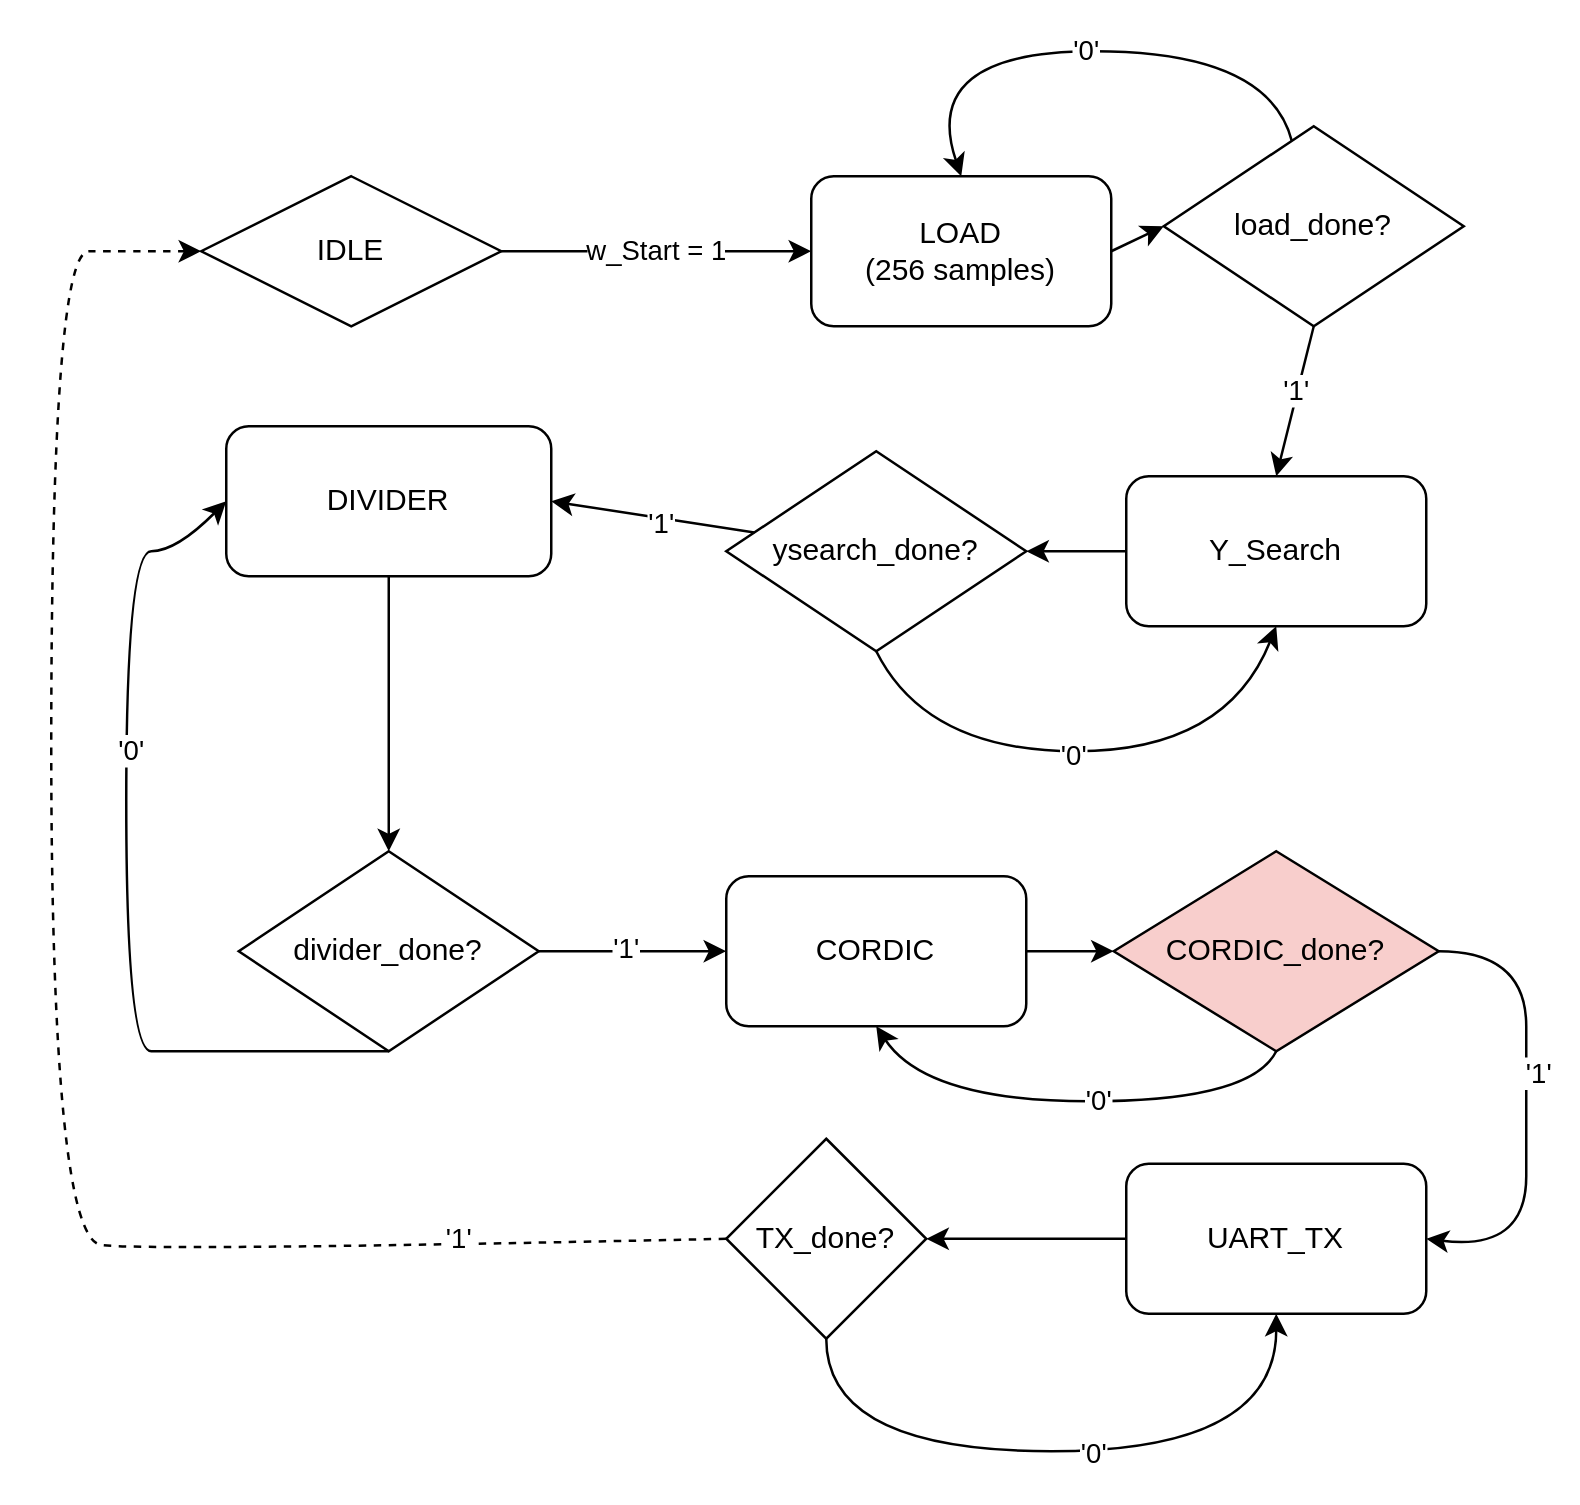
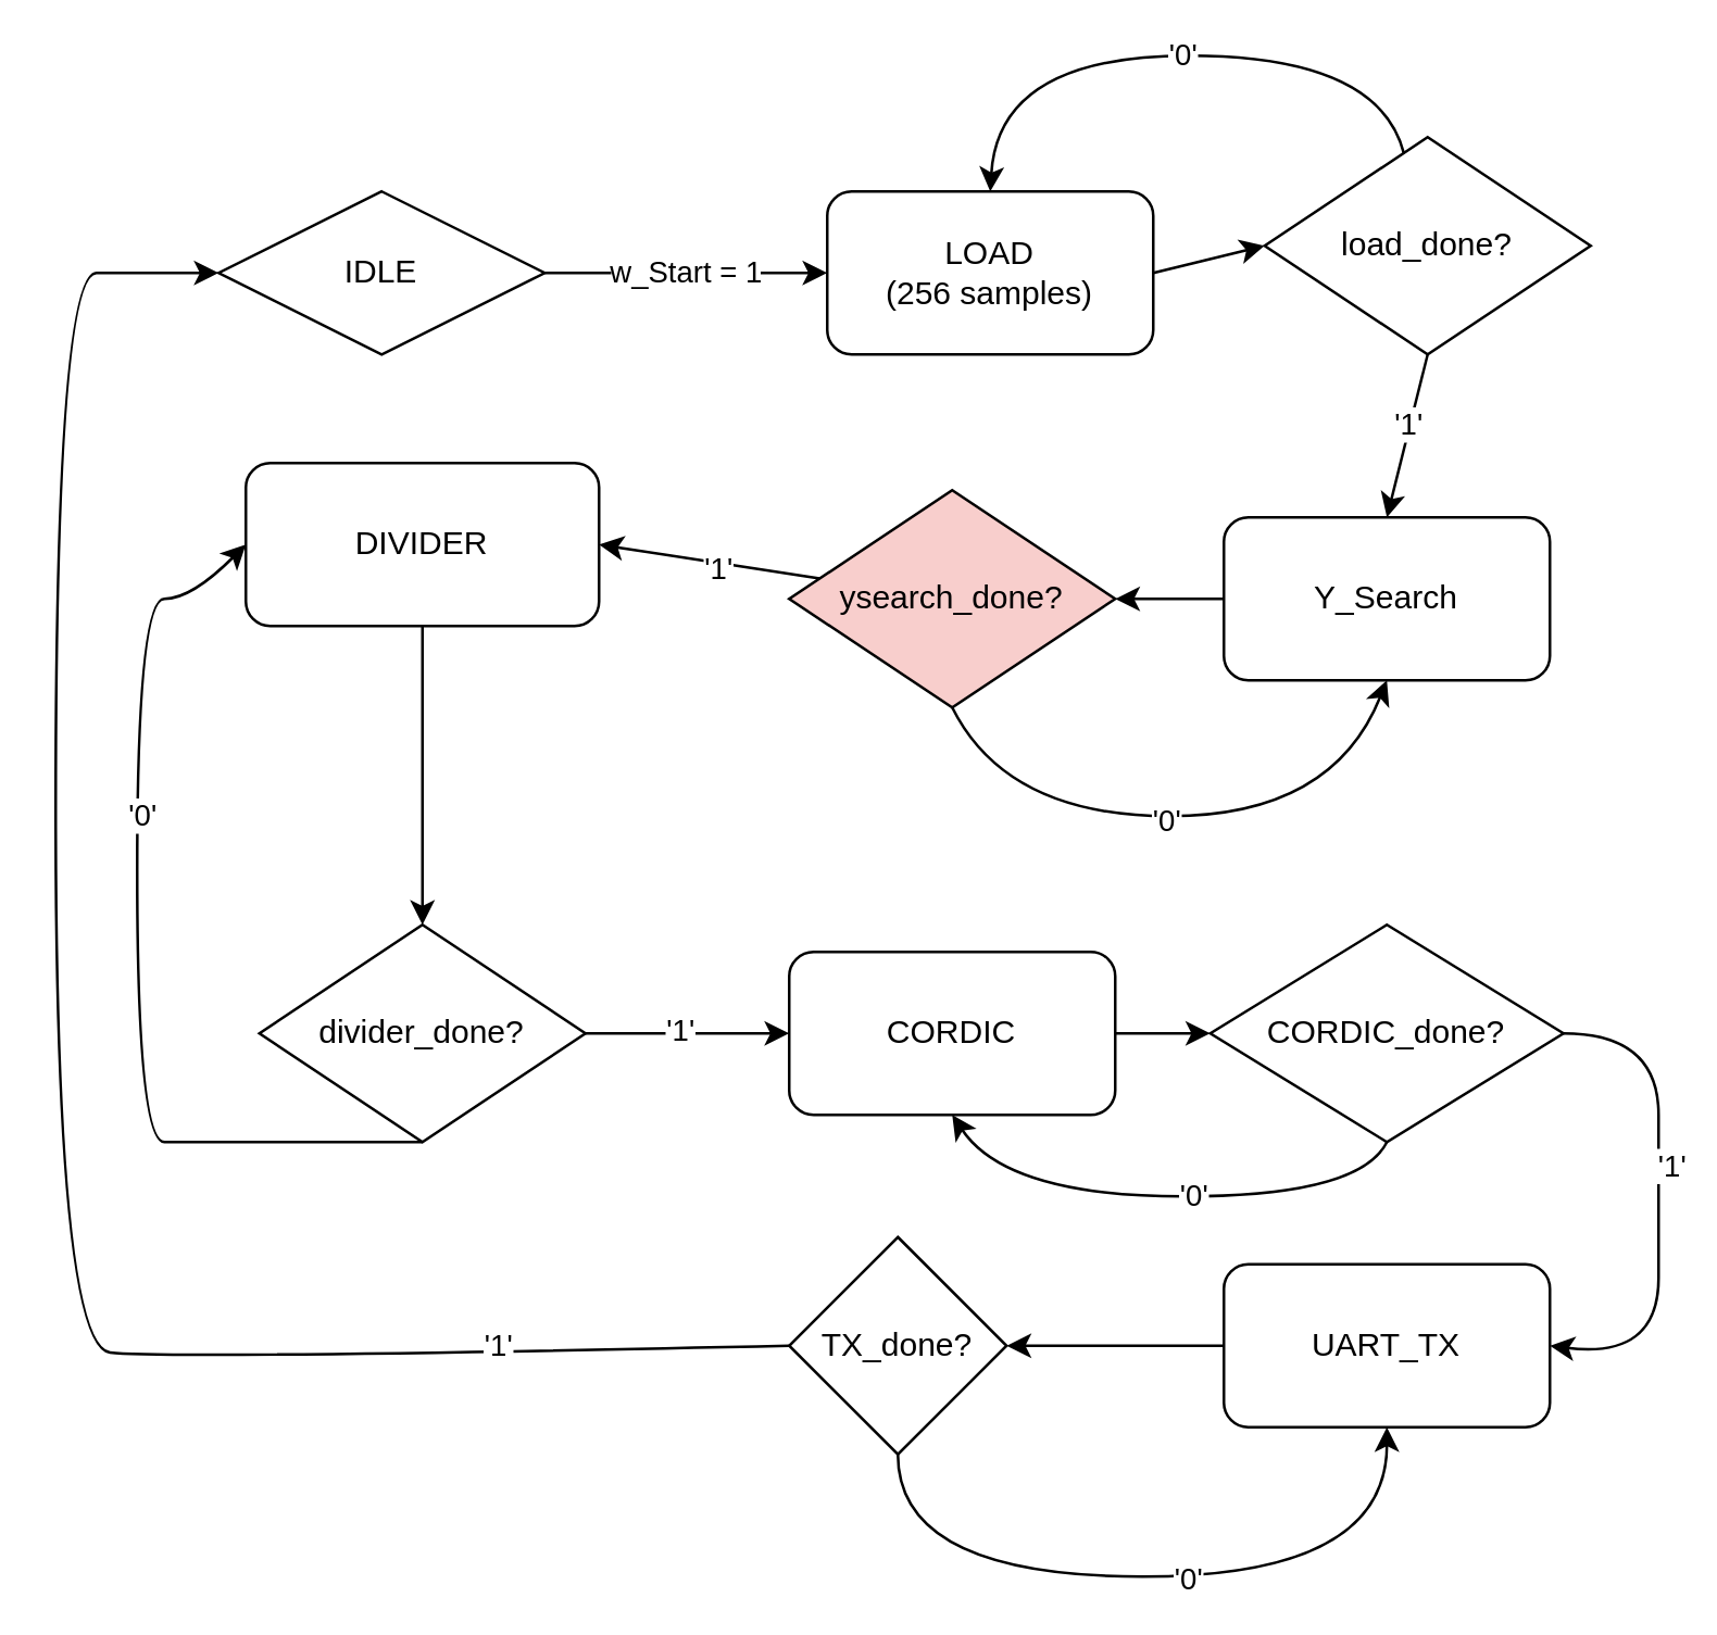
  <mxCell id="0" />
  <mxCell id="1" parent="0" />
  <mxCell id="2" value="IDLE" style="rhombus;whiteSpace=wrap;html=1;" parent="1" vertex="1"><mxGeometry x="80" y="70" width="120" height="60" as="geometry" /></mxCell>
- <mxCell id="3" value="LOAD&lt;div&gt;(256 samples)&lt;/div&gt;" style="rounded=1;whiteSpace=wrap;html=1;" parent="1" vertex="1"><mxGeometry x="324" y="70" width="120" height="60" as="geometry" /></mxCell>
+ <mxCell id="3" value="LOAD&lt;div&gt;(256 samples)&lt;/div&gt;" style="rounded=1;whiteSpace=wrap;html=1;" parent="1" vertex="1"><mxGeometry x="304" y="70" width="120" height="60" as="geometry" /></mxCell>
  <mxCell id="4" value="w_Start = 1" style="curved=1;endArrow=classic;html=1;rounded=0;exitX=1;exitY=0.5;exitDx=0;exitDy=0;entryX=0;entryY=0.5;entryDx=0;entryDy=0;" parent="1" source="2" target="3" edge="1"><mxGeometry width="50" height="50" relative="1" as="geometry"><mxPoint x="350" y="250" as="sourcePoint" /><mxPoint x="400" y="200" as="targetPoint" /><Array as="points" /></mxGeometry></mxCell>
  <mxCell id="5" value="Y_Search" style="rounded=1;whiteSpace=wrap;html=1;" parent="1" vertex="1"><mxGeometry x="450" y="190" width="120" height="60" as="geometry" /></mxCell>
  <mxCell id="6" value="load_done?" style="rhombus;whiteSpace=wrap;html=1;" parent="1" vertex="1"><mxGeometry x="465" y="50" width="120" height="80" as="geometry" /></mxCell>
  <mxCell id="7" value="" style="curved=1;endArrow=classic;html=1;rounded=0;exitX=1;exitY=0.5;exitDx=0;exitDy=0;entryX=0;entryY=0.5;entryDx=0;entryDy=0;" parent="1" source="3" target="6" edge="1"><mxGeometry width="50" height="50" relative="1" as="geometry"><mxPoint x="350" y="250" as="sourcePoint" /><mxPoint x="400" y="200" as="targetPoint" /><Array as="points" /></mxGeometry></mxCell>
  <mxCell id="8" value="" style="curved=1;endArrow=classic;html=1;rounded=0;entryX=0.5;entryY=0;entryDx=0;entryDy=0;" parent="1" source="6" target="3" edge="1"><mxGeometry width="50" height="50" relative="1" as="geometry"><mxPoint x="507" y="39.289" as="sourcePoint" /><mxPoint x="507" y="-10.711" as="targetPoint" /><Array as="points"><mxPoint x="507" y="20" /><mxPoint x="367" y="20" /></Array></mxGeometry></mxCell>
  <mxCell id="9" value="'0'" style="edgeLabel;html=1;align=center;verticalAlign=middle;resizable=0;points=[];" parent="8" vertex="1" connectable="0"><mxGeometry x="-0.035" y="-1" relative="1" as="geometry"><mxPoint as="offset" /></mxGeometry></mxCell>
  <mxCell id="10" value="" style="curved=1;endArrow=classic;html=1;rounded=0;exitX=0.5;exitY=1;exitDx=0;exitDy=0;entryX=0.5;entryY=0;entryDx=0;entryDy=0;" parent="1" source="6" target="5" edge="1"><mxGeometry width="50" height="50" relative="1" as="geometry"><mxPoint x="420" y="200" as="sourcePoint" /><mxPoint x="470" y="150" as="targetPoint" /><Array as="points" /></mxGeometry></mxCell>
  <mxCell id="11" value="'1'" style="edgeLabel;html=1;align=center;verticalAlign=middle;resizable=0;points=[];" parent="10" vertex="1" connectable="0"><mxGeometry x="-0.122" y="-1" relative="1" as="geometry"><mxPoint as="offset" /></mxGeometry></mxCell>
- <mxCell id="12" value="ysearch_done?" style="rhombus;whiteSpace=wrap;html=1;" parent="1" vertex="1"><mxGeometry x="290" y="180" width="120" height="80" as="geometry" /></mxCell>
+ <mxCell id="12" value="ysearch_done?" style="rhombus;whiteSpace=wrap;html=1;fillColor=#f8cecc;" parent="1" vertex="1"><mxGeometry x="290" y="180" width="120" height="80" as="geometry" /></mxCell>
  <mxCell id="13" value="" style="curved=1;endArrow=classic;html=1;rounded=0;exitX=0;exitY=0.5;exitDx=0;exitDy=0;entryX=1;entryY=0.5;entryDx=0;entryDy=0;" parent="1" source="5" target="12" edge="1"><mxGeometry width="50" height="50" relative="1" as="geometry"><mxPoint x="300" y="240" as="sourcePoint" /><mxPoint x="350" y="190" as="targetPoint" /><Array as="points" /></mxGeometry></mxCell>
  <mxCell id="14" value="" style="curved=1;endArrow=classic;html=1;rounded=0;exitX=0.5;exitY=1;exitDx=0;exitDy=0;entryX=0.5;entryY=1;entryDx=0;entryDy=0;" parent="1" source="12" target="5" edge="1"><mxGeometry width="50" height="50" relative="1" as="geometry"><mxPoint x="300" y="240" as="sourcePoint" /><mxPoint x="350" y="190" as="targetPoint" /><Array as="points"><mxPoint x="370" y="300" /><mxPoint x="490" y="300" /></Array></mxGeometry></mxCell>
  <mxCell id="15" value="'0'" style="edgeLabel;html=1;align=center;verticalAlign=middle;resizable=0;points=[];" parent="14" vertex="1" connectable="0"><mxGeometry x="-0.058" y="-1" relative="1" as="geometry"><mxPoint as="offset" /></mxGeometry></mxCell>
  <mxCell id="16" value="DIVIDER" style="rounded=1;whiteSpace=wrap;html=1;" parent="1" vertex="1"><mxGeometry x="90" y="170" width="130" height="60" as="geometry" /></mxCell>
  <mxCell id="17" value="" style="curved=1;endArrow=classic;html=1;rounded=0;entryX=1;entryY=0.5;entryDx=0;entryDy=0;" parent="1" source="12" target="16" edge="1"><mxGeometry width="50" height="50" relative="1" as="geometry"><mxPoint x="219.289" y="270" as="sourcePoint" /><mxPoint x="260" y="220" as="targetPoint" /></mxGeometry></mxCell>
  <mxCell id="18" value="'1'" style="edgeLabel;html=1;align=center;verticalAlign=middle;resizable=0;points=[];" parent="17" vertex="1" connectable="0"><mxGeometry x="-0.068" y="2" relative="1" as="geometry"><mxPoint as="offset" /></mxGeometry></mxCell>
  <mxCell id="19" value="divider_done?" style="rhombus;whiteSpace=wrap;html=1;" parent="1" vertex="1"><mxGeometry x="95" y="340" width="120" height="80" as="geometry" /></mxCell>
  <mxCell id="20" value="" style="curved=1;endArrow=classic;html=1;rounded=0;entryX=0.5;entryY=0;entryDx=0;entryDy=0;" parent="1" source="16" target="19" edge="1"><mxGeometry width="50" height="50" relative="1" as="geometry"><mxPoint x="155" y="300" as="sourcePoint" /><mxPoint x="155" y="300" as="targetPoint" /></mxGeometry></mxCell>
  <mxCell id="21" value="CORDIC" style="rounded=1;whiteSpace=wrap;html=1;" parent="1" vertex="1"><mxGeometry x="290" y="350" width="120" height="60" as="geometry" /></mxCell>
  <mxCell id="22" value="" style="curved=1;endArrow=classic;html=1;rounded=0;entryX=0;entryY=0.5;entryDx=0;entryDy=0;" parent="1" source="19" target="21" edge="1"><mxGeometry width="50" height="50" relative="1" as="geometry"><mxPoint x="215" y="430" as="sourcePoint" /><mxPoint x="285.711" y="380" as="targetPoint" /></mxGeometry></mxCell>
  <mxCell id="23" value="'1'" style="edgeLabel;html=1;align=center;verticalAlign=middle;resizable=0;points=[];" parent="22" vertex="1" connectable="0"><mxGeometry x="-0.096" y="2" relative="1" as="geometry"><mxPoint as="offset" /></mxGeometry></mxCell>
  <mxCell id="24" value="" style="curved=1;endArrow=classic;html=1;rounded=0;entryX=0;entryY=0.5;entryDx=0;entryDy=0;exitX=0.5;exitY=1;exitDx=0;exitDy=0;" parent="1" source="19" target="16" edge="1"><mxGeometry width="50" height="50" relative="1" as="geometry"><mxPoint x="155" y="470" as="sourcePoint" /><mxPoint x="155" y="490.711" as="targetPoint" /><Array as="points"><mxPoint x="70" y="420" /><mxPoint x="50" y="420" /><mxPoint x="50" y="220" /><mxPoint x="70" y="220" /></Array></mxGeometry></mxCell>
  <mxCell id="25" value="'0'" style="edgeLabel;html=1;align=center;verticalAlign=middle;resizable=0;points=[];" parent="24" vertex="1" connectable="0"><mxGeometry x="0.279" y="-1" relative="1" as="geometry"><mxPoint as="offset" /></mxGeometry></mxCell>
  <mxCell id="26" value="UART_TX" style="rounded=1;whiteSpace=wrap;html=1;" parent="1" vertex="1"><mxGeometry x="450" y="465" width="120" height="60" as="geometry" /></mxCell>
- <mxCell id="27" value="CORDIC_done?" style="rhombus;whiteSpace=wrap;html=1;fillColor=#f8cecc;" parent="1" vertex="1"><mxGeometry x="445" y="340" width="130" height="80" as="geometry" /></mxCell>
+ <mxCell id="27" value="CORDIC_done?" style="rhombus;whiteSpace=wrap;html=1;" parent="1" vertex="1"><mxGeometry x="445" y="340" width="130" height="80" as="geometry" /></mxCell>
  <mxCell id="28" value="" style="curved=1;endArrow=classic;html=1;rounded=0;entryX=0;entryY=0.5;entryDx=0;entryDy=0;" parent="1" source="21" target="27" edge="1"><mxGeometry width="50" height="50" relative="1" as="geometry"><mxPoint x="410" y="430" as="sourcePoint" /><mxPoint x="480.711" y="380" as="targetPoint" /></mxGeometry></mxCell>
  <mxCell id="29" value="" style="curved=1;endArrow=classic;html=1;rounded=0;entryX=1;entryY=0.5;entryDx=0;entryDy=0;exitX=1;exitY=0.5;exitDx=0;exitDy=0;" parent="1" source="27" target="26" edge="1"><mxGeometry width="50" height="50" relative="1" as="geometry"><mxPoint x="575" y="430" as="sourcePoint" /><mxPoint x="645.711" y="380" as="targetPoint" /><Array as="points"><mxPoint x="610" y="380" /><mxPoint x="610" y="440" /><mxPoint x="610" y="500" /></Array></mxGeometry></mxCell>
  <mxCell id="30" value="'1'" style="edgeLabel;html=1;align=center;verticalAlign=middle;resizable=0;points=[];" parent="29" vertex="1" connectable="0"><mxGeometry x="-0.148" y="4" relative="1" as="geometry"><mxPoint as="offset" /></mxGeometry></mxCell>
  <mxCell id="31" value="" style="curved=1;endArrow=classic;html=1;rounded=0;exitX=0.5;exitY=1;exitDx=0;exitDy=0;entryX=0.5;entryY=1;entryDx=0;entryDy=0;" parent="1" source="27" target="21" edge="1"><mxGeometry width="50" height="50" relative="1" as="geometry"><mxPoint x="450" y="460" as="sourcePoint" /><mxPoint x="500" y="410" as="targetPoint" /><Array as="points"><mxPoint x="500" y="440" /><mxPoint x="370" y="440" /></Array></mxGeometry></mxCell>
  <mxCell id="32" value="'0'" style="edgeLabel;html=1;align=center;verticalAlign=middle;resizable=0;points=[];" parent="31" vertex="1" connectable="0"><mxGeometry x="-0.112" y="-1" relative="1" as="geometry"><mxPoint as="offset" /></mxGeometry></mxCell>
  <mxCell id="33" value="" style="curved=1;endArrow=classic;html=1;rounded=0;exitX=0;exitY=0.5;exitDx=0;exitDy=0;entryX=1;entryY=0.5;entryDx=0;entryDy=0;" parent="1" source="26" target="34" edge="1"><mxGeometry width="50" height="50" relative="1" as="geometry"><mxPoint x="380" y="500" as="sourcePoint" /><mxPoint x="370" y="460" as="targetPoint" /><Array as="points" /></mxGeometry></mxCell>
  <mxCell id="34" value="TX_done?" style="rhombus;whiteSpace=wrap;html=1;" parent="1" vertex="1"><mxGeometry x="290" y="455" width="80" height="80" as="geometry" /></mxCell>
- <mxCell id="35" value="" style="curved=1;endArrow=classic;html=1;rounded=0;exitX=0;exitY=0.5;exitDx=0;exitDy=0;entryX=0;entryY=0.5;entryDx=0;entryDy=0;dashed=1;" parent="1" source="34" target="2" edge="1"><mxGeometry width="50" height="50" relative="1" as="geometry"><mxPoint x="370" y="480" as="sourcePoint" /><mxPoint x="420" y="430" as="targetPoint" /><Array as="points"><mxPoint x="60" y="500" /><mxPoint x="20" y="495" /><mxPoint x="20" y="100" /><mxPoint x="50" y="100" /></Array></mxGeometry></mxCell>
+ <mxCell id="35" value="" style="curved=1;endArrow=classic;html=1;rounded=0;exitX=0;exitY=0.5;exitDx=0;exitDy=0;entryX=0;entryY=0.5;entryDx=0;entryDy=0;" parent="1" source="34" target="2" edge="1"><mxGeometry width="50" height="50" relative="1" as="geometry"><mxPoint x="370" y="480" as="sourcePoint" /><mxPoint x="420" y="430" as="targetPoint" /><Array as="points"><mxPoint x="60" y="500" /><mxPoint x="20" y="495" /><mxPoint x="20" y="100" /><mxPoint x="50" y="100" /></Array></mxGeometry></mxCell>
  <mxCell id="36" value="'1'" style="edgeLabel;html=1;align=center;verticalAlign=middle;resizable=0;points=[];" parent="35" vertex="1" connectable="0"><mxGeometry x="-0.707" y="-3" relative="1" as="geometry"><mxPoint x="-1" as="offset" /></mxGeometry></mxCell>
  <mxCell id="37" value="" style="curved=1;endArrow=classic;html=1;rounded=0;entryX=0.5;entryY=1;entryDx=0;entryDy=0;exitX=0.5;exitY=1;exitDx=0;exitDy=0;" parent="1" source="34" target="26" edge="1"><mxGeometry width="50" height="50" relative="1" as="geometry"><mxPoint x="330" y="540" as="sourcePoint" /><mxPoint x="330" y="605.711" as="targetPoint" /><Array as="points"><mxPoint x="330" y="580" /><mxPoint x="510" y="580" /></Array></mxGeometry></mxCell>
  <mxCell id="38" value="'0'" style="edgeLabel;html=1;align=center;verticalAlign=middle;resizable=0;points=[];" parent="37" vertex="1" connectable="0"><mxGeometry x="0.082" relative="1" as="geometry"><mxPoint as="offset" /></mxGeometry></mxCell>
